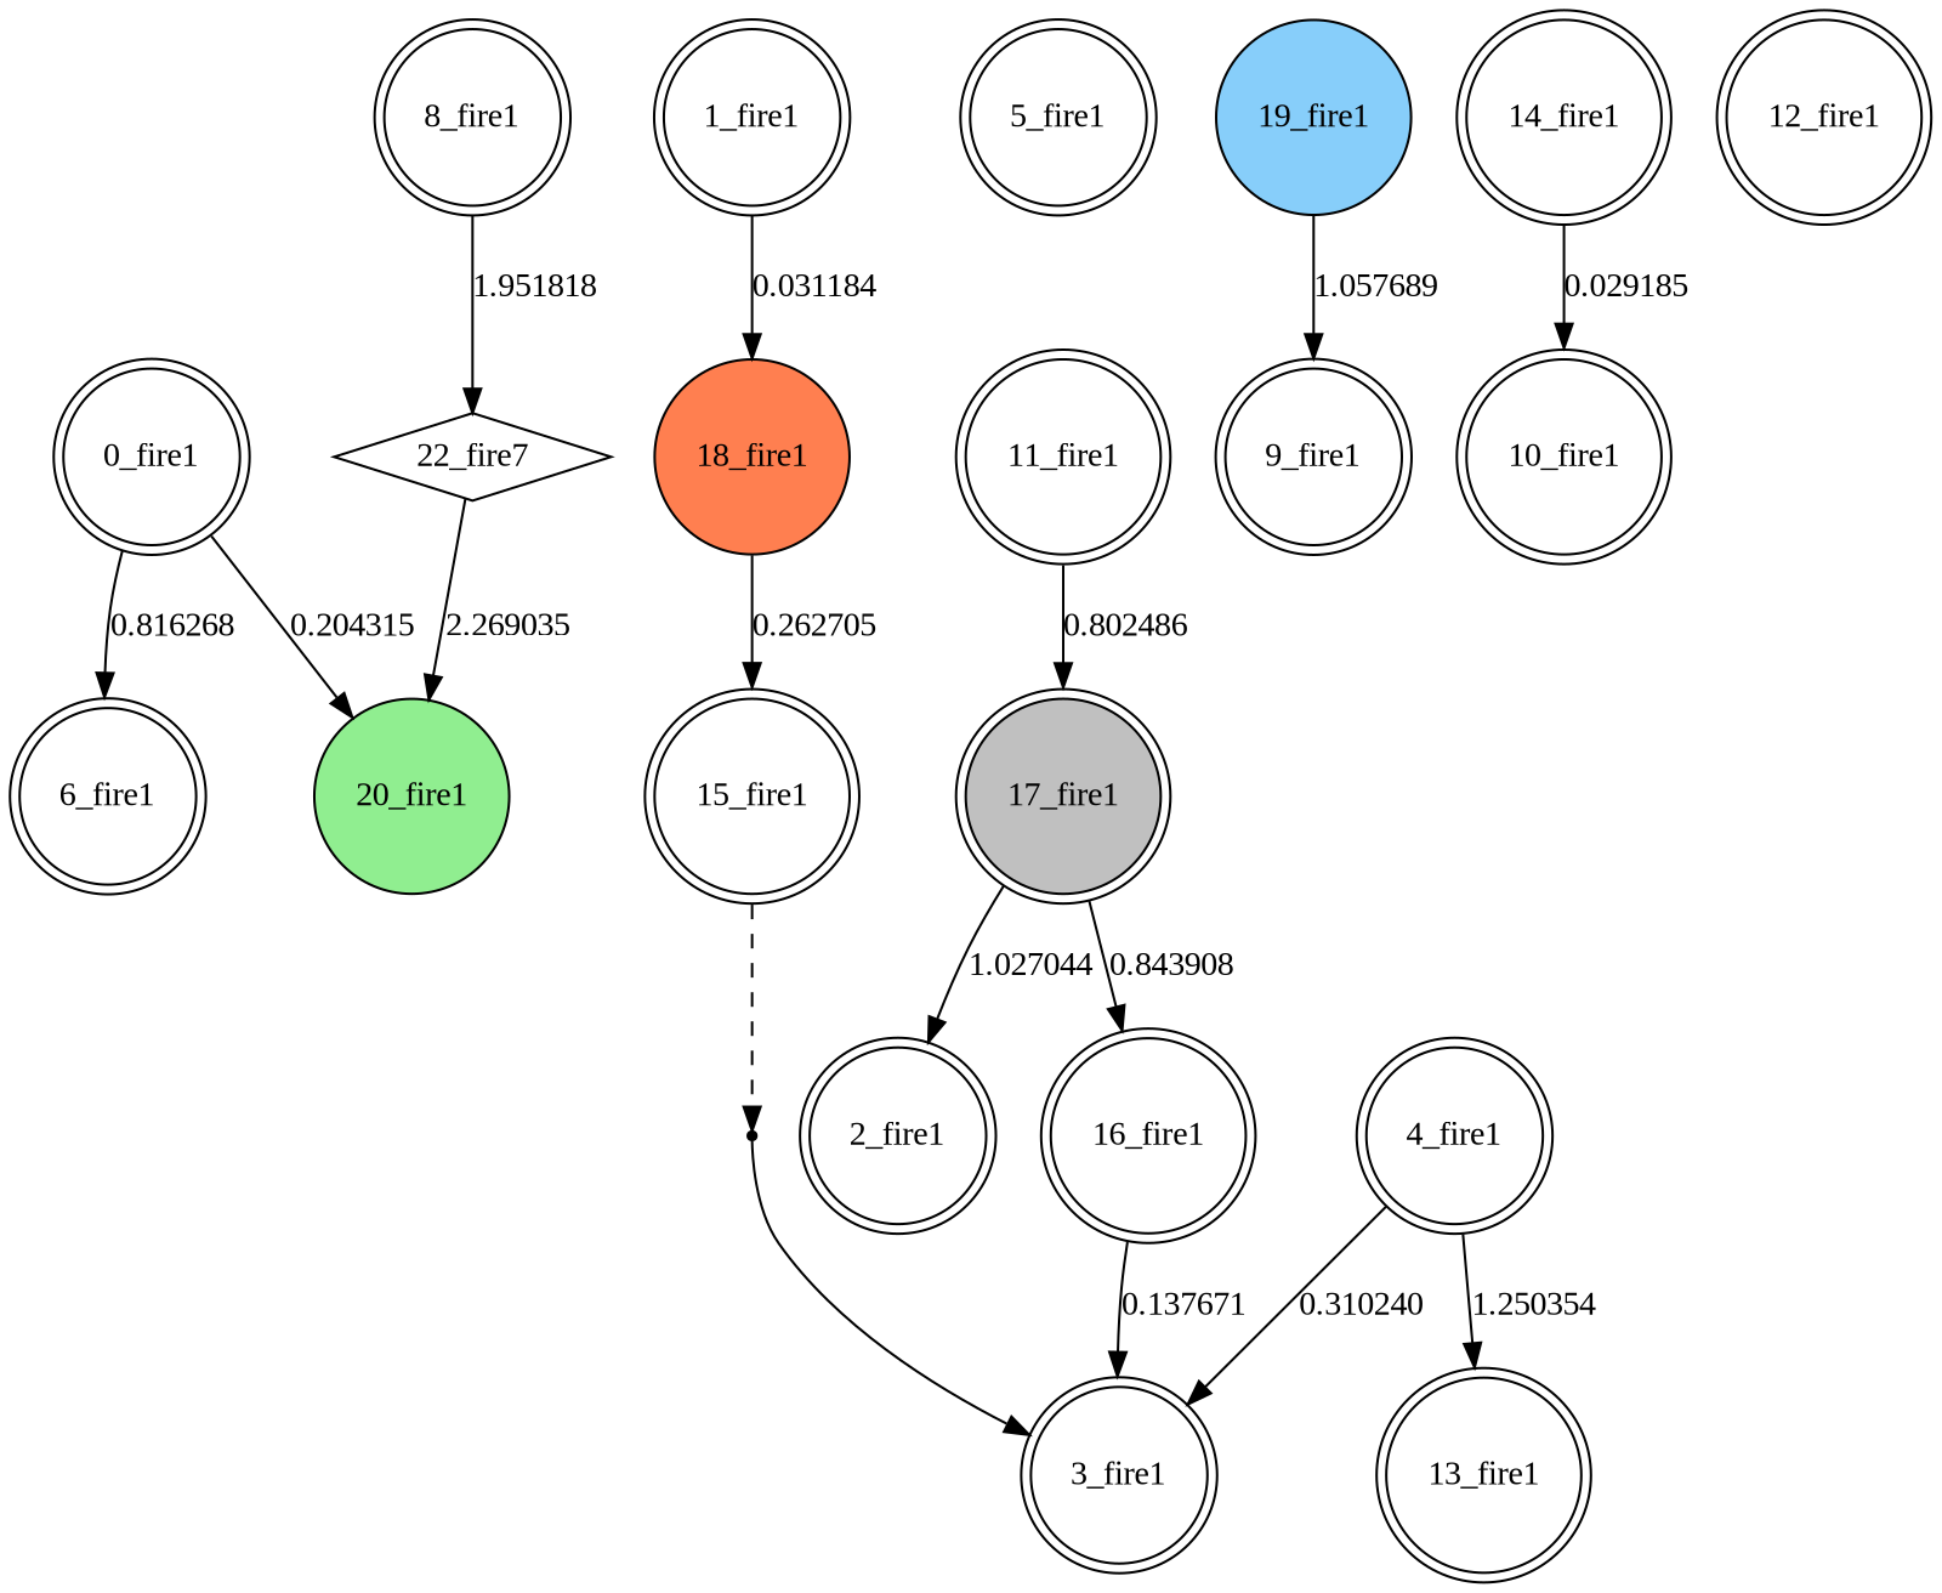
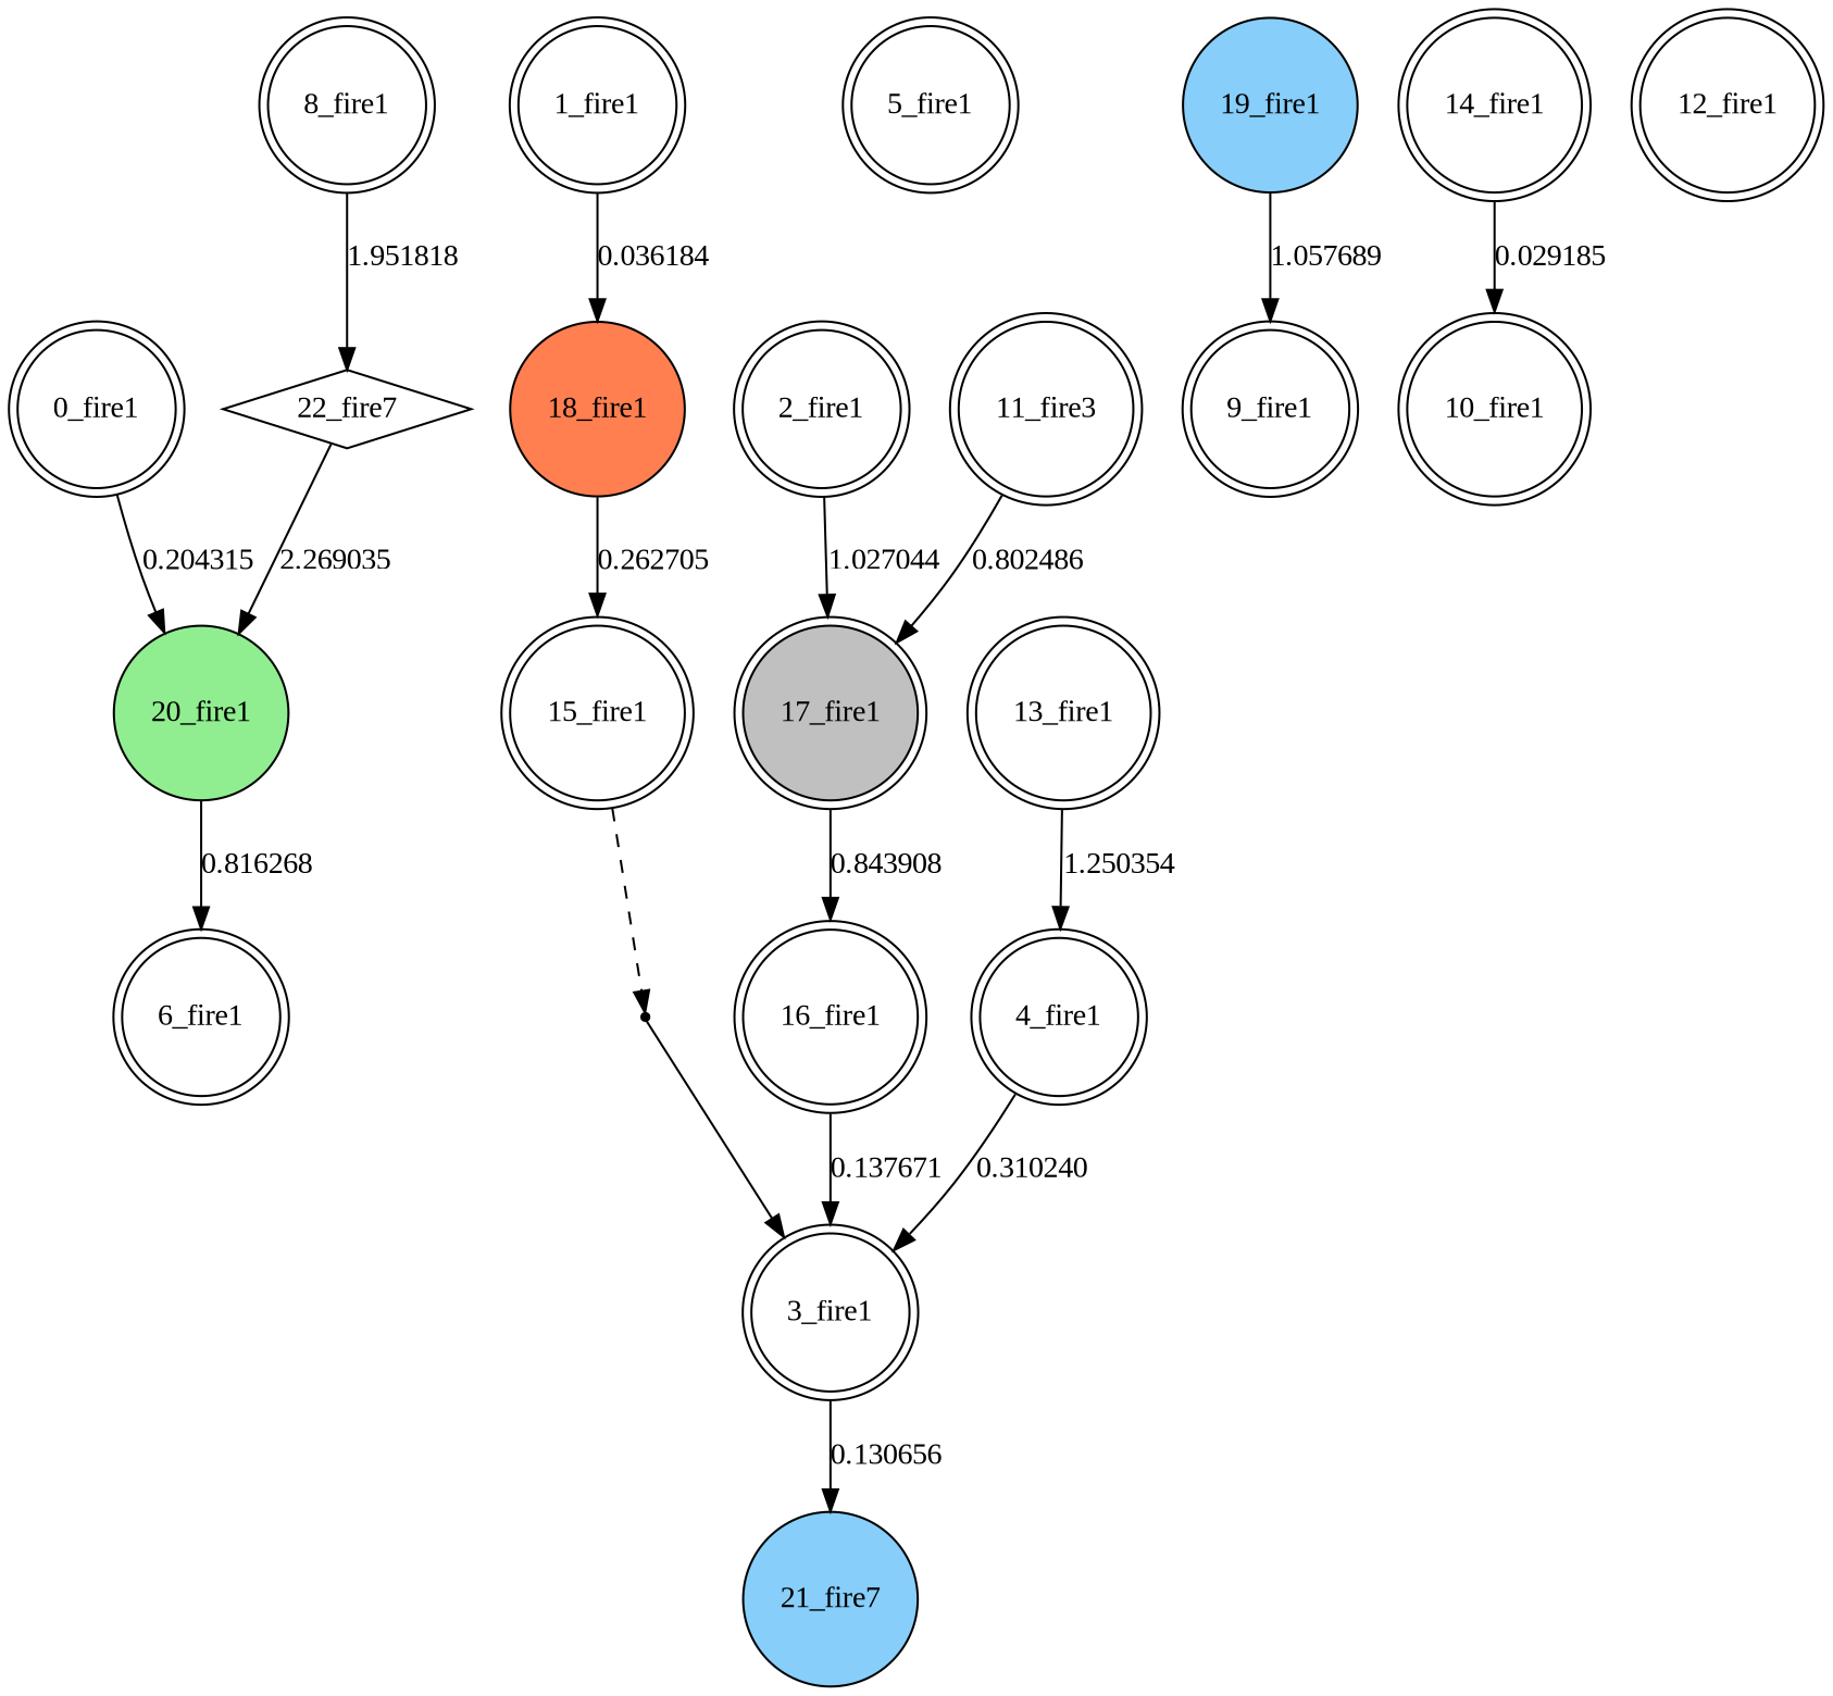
  digraph {
    fontname="Liberation Serif"
    node [fontname="Liberation Serif" shape=doublecircle]
    edge [fontname="Liberation Serif"]
    n1 [label="0_fire1"]
    n2 [label="6_fire1"]
    n3 [fillcolor=lightgreen label="20_fire1" shape=circle style=filled]
    n4 [label="1_fire1"]
    n5 [fillcolor=coral label="18_fire1" shape=circle style=filled]
    n6 [label="15_fire1"]
    n7 [label="2_fire1"]
    n8 [fillcolor=gray label="17_fire1" style=filled]
    n9 [label="16_fire1"]
    n10 [label="3_fire1"]
+   n11 [fillcolor=lightskyblue label="21_fire7" shape=circle style=filled]
    n12 [label="4_fire1"]
    n13 [label="5_fire1"]
    23 [shape=point]
    n15 [label="8_fire1"]
    n16 [label="22_fire7" shape=diamond]
    n17 [label="9_fire1"]
    n18 [label="10_fire1"]
-   n19 [label="11_fire1"]
+   n19 [label="11_fire3"]
    n20 [label="12_fire1"]
    n21 [label="13_fire1"]
    n22 [label="14_fire1"]
    n23 [fillcolor=lightskyblue label="19_fire1" shape=circle style=filled]
-   n1 -> n2 [label=0.816268]
+   n3 -> n2 [label=0.816268]
    n1 -> n3 [label=0.204315]
-   n4 -> n5 [label=0.031184]
+   n4 -> n5 [label=0.036184]
    n5 -> n6 [label=0.262705]
    n6 -> 23 [style=dashed]
-   n8 -> n7 [label=1.027044]
+   n7 -> n8 [label=1.027044]
    n8 -> n9 [label=0.843908]
    n9 -> n10 [label=0.137671]
+   n10 -> n11 [label=0.130656]
    n12 -> n10 [label=0.310240]
    23 -> n10
    n15 -> n16 [label=1.951818]
    n16 -> n3 [label=2.269035]
    n19 -> n8 [label=0.802486]
-   n12 -> n21 [label=1.250354]
+   n21 -> n12 [label=1.250354]
    n22 -> n18 [label=0.029185]
    n23 -> n17 [label=1.057689]
  }
